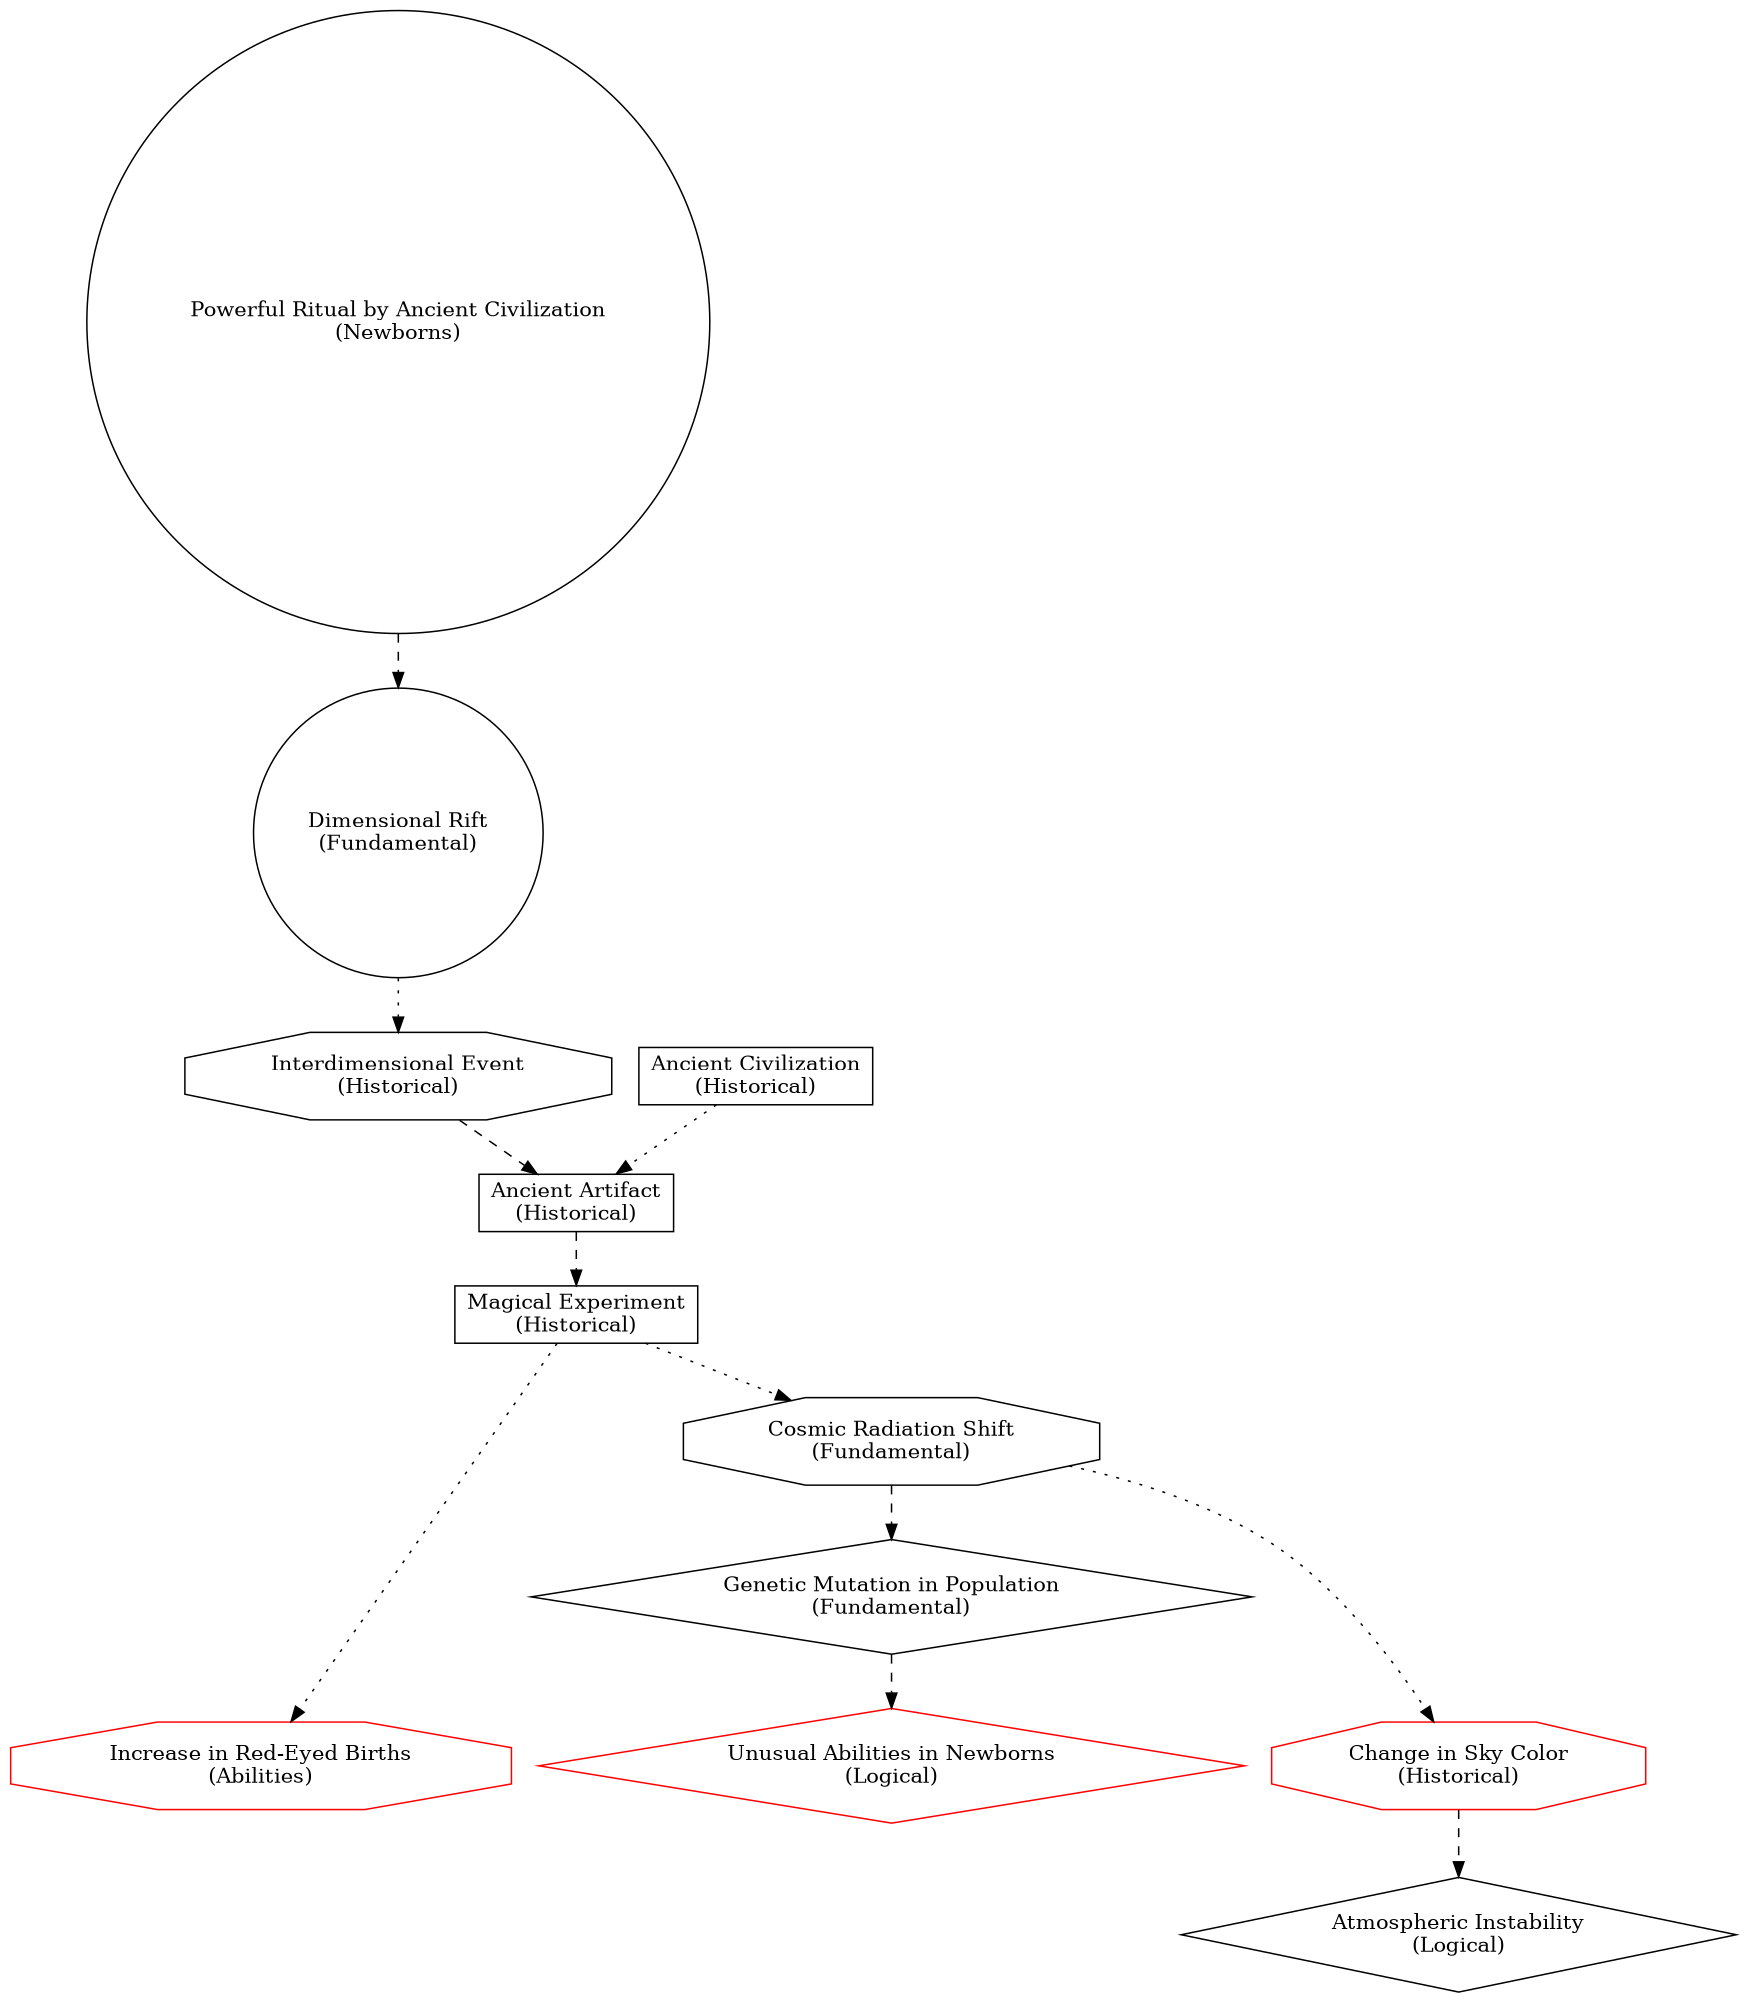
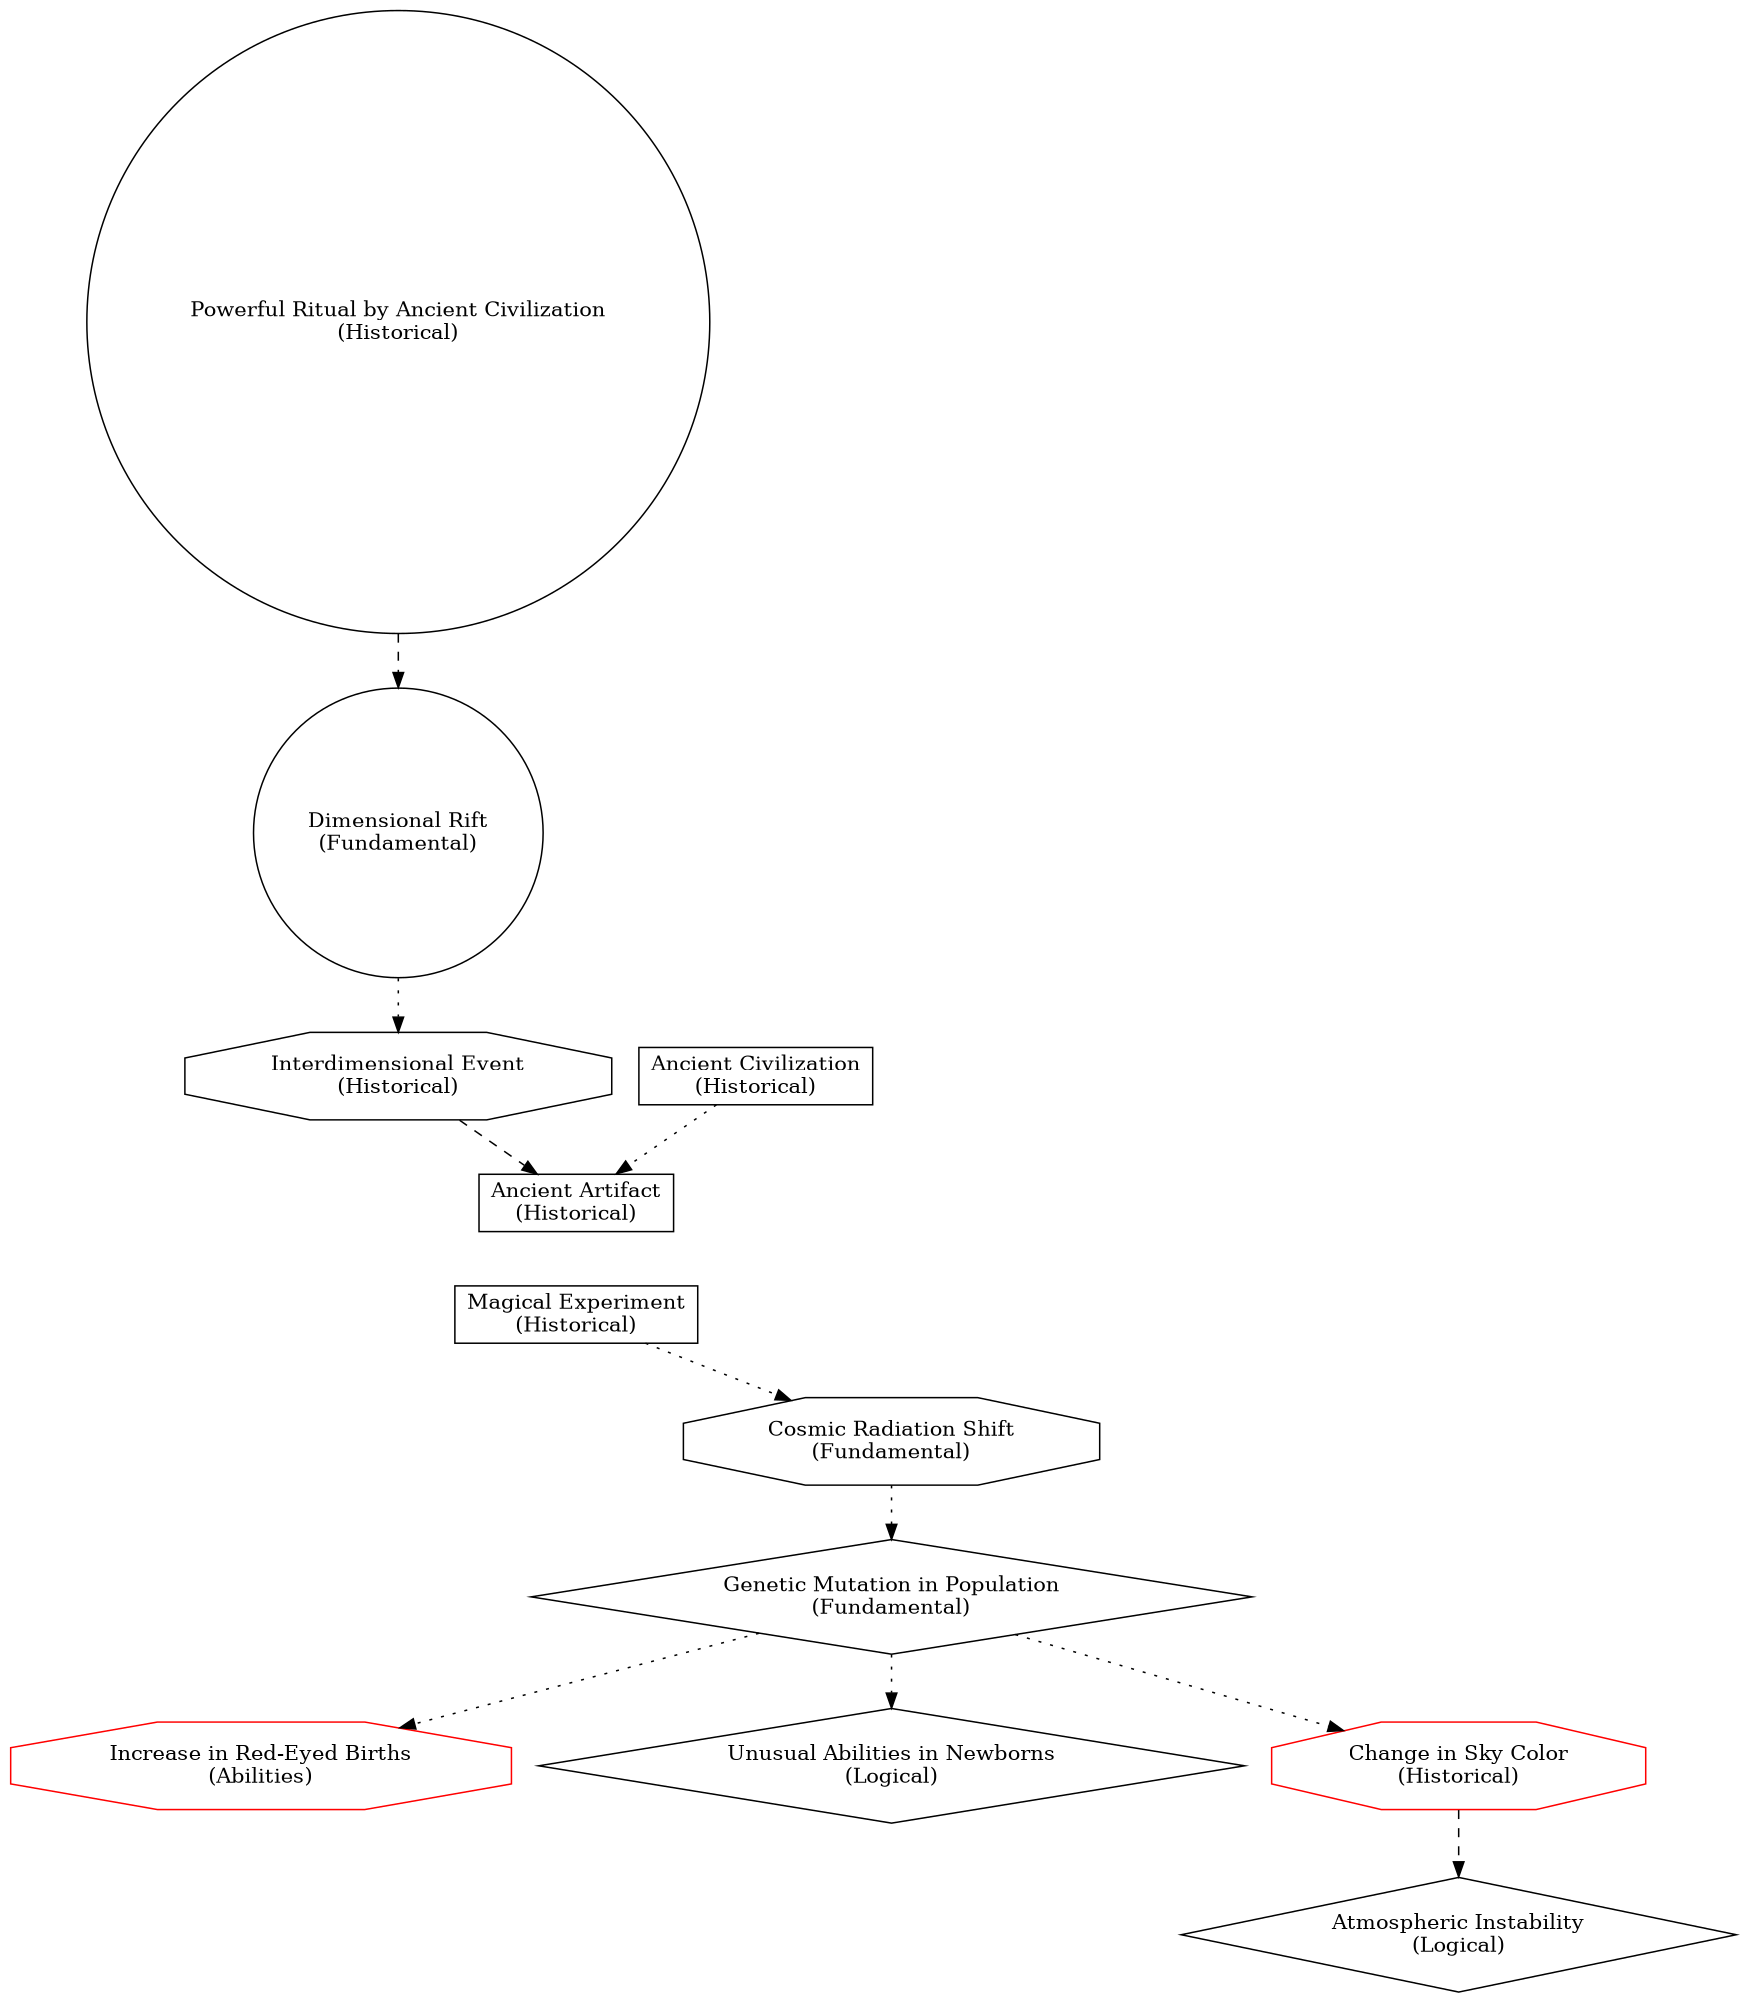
  digraph {
    rankdir=TB
    node [shape=octagon]
    edge [style=dotted]
    n1 [color=red label="Change in Sky Color\n(Historical)"]
    n2 [label="Atmospheric Instability\n(Logical)" shape=diamond]
    n3 [color=red label="Increase in Red-Eyed Births\n(Abilities)"]
    n4 [label="Cosmic Radiation Shift\n(Fundamental)"]
    n5 [label="Genetic Mutation in Population\n(Fundamental)" shape=diamond]
-   n6 [label="Unusual Abilities in Newborns\n(Logical)" shape=diamond color=red]
+   n6 [label="Unusual Abilities in Newborns\n(Logical)" shape=diamond]
    n7 [label="Magical Experiment\n(Historical)" shape=box]
    n8 [label="Ancient Artifact\n(Historical)" shape=box]
    n9 [label="Interdimensional Event\n(Historical)"]
    n10 [label="Ancient Civilization\n(Historical)" shape=box]
    n11 [label="Dimensional Rift\n(Fundamental)" shape=circle]
-   n12 [label="Powerful Ritual by Ancient Civilization\n(Newborns)" shape=circle]
+   n12 [label="Powerful Ritual by Ancient Civilization\n(Historical)" shape=circle]
    n1 -> n2 [style=dashed]
-   n4 -> n1
-   n4 -> n5 [style=dashed]
-   n7 -> n3
-   n5 -> n6 [style=dashed]
+   n5 -> n1
+   n4 -> n5
+   n5 -> n3
+   n5 -> n6
    n7 -> n4
-   n8 -> n7 [style=dashed]
    n9 -> n8 [style=dashed]
    n10 -> n8
    n11 -> n9
    n12 -> n11 [style=dashed]
  }
